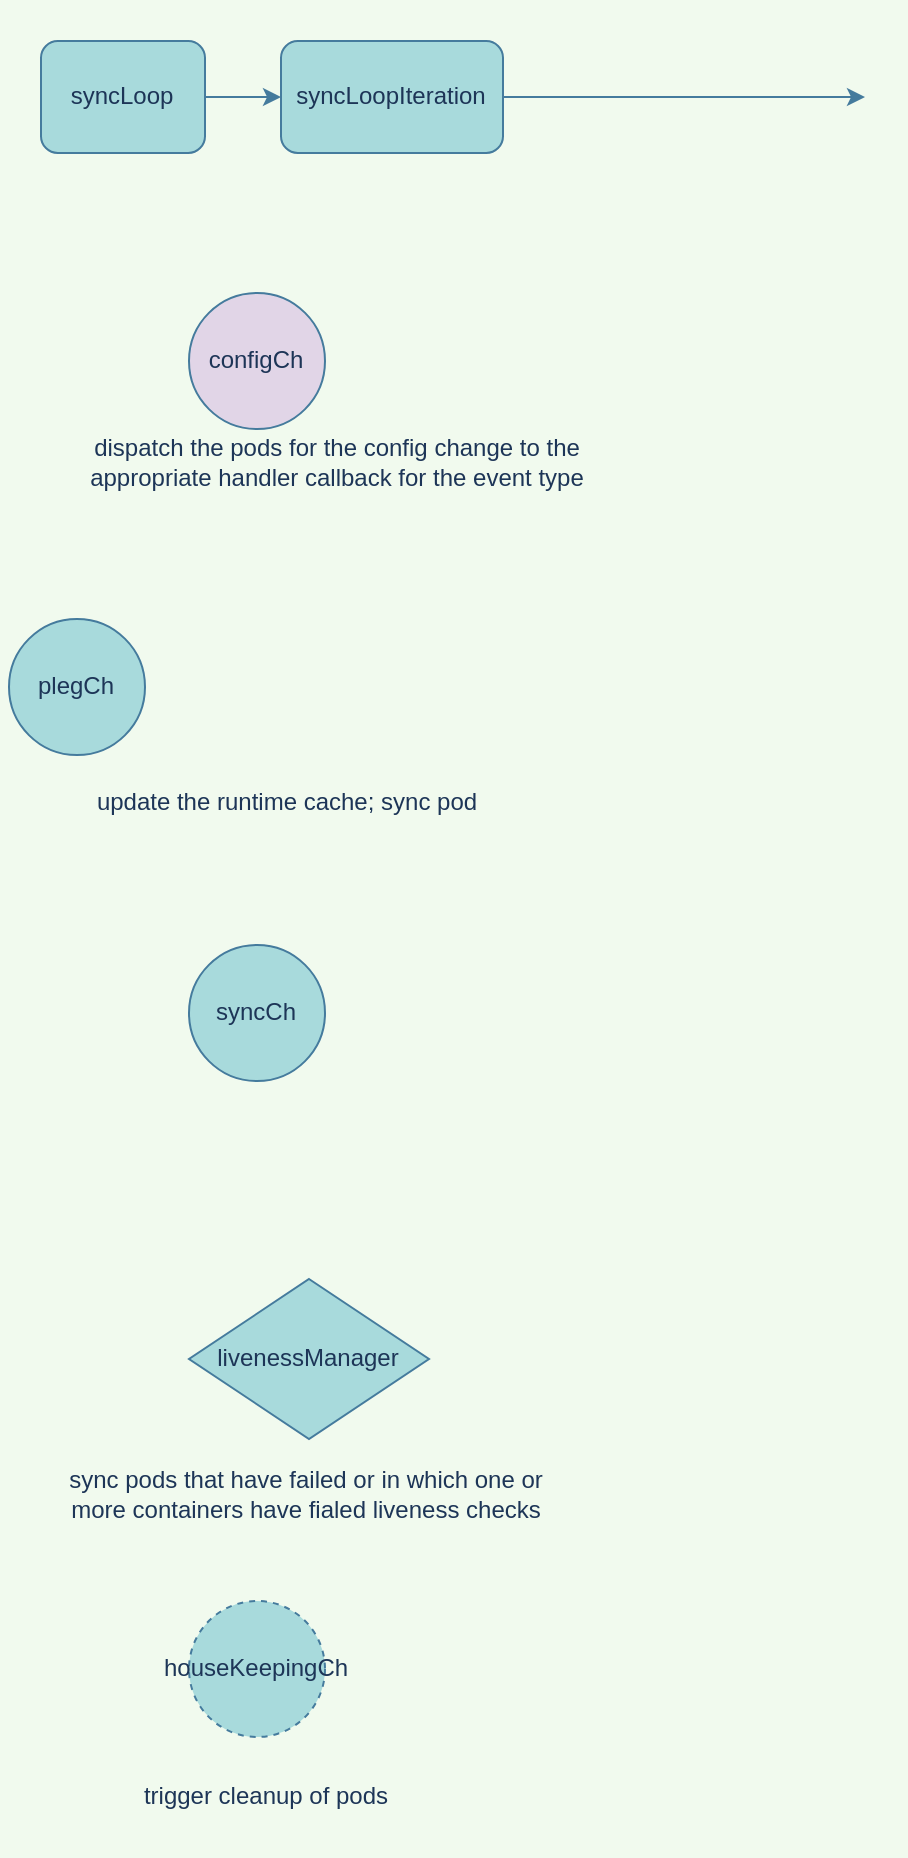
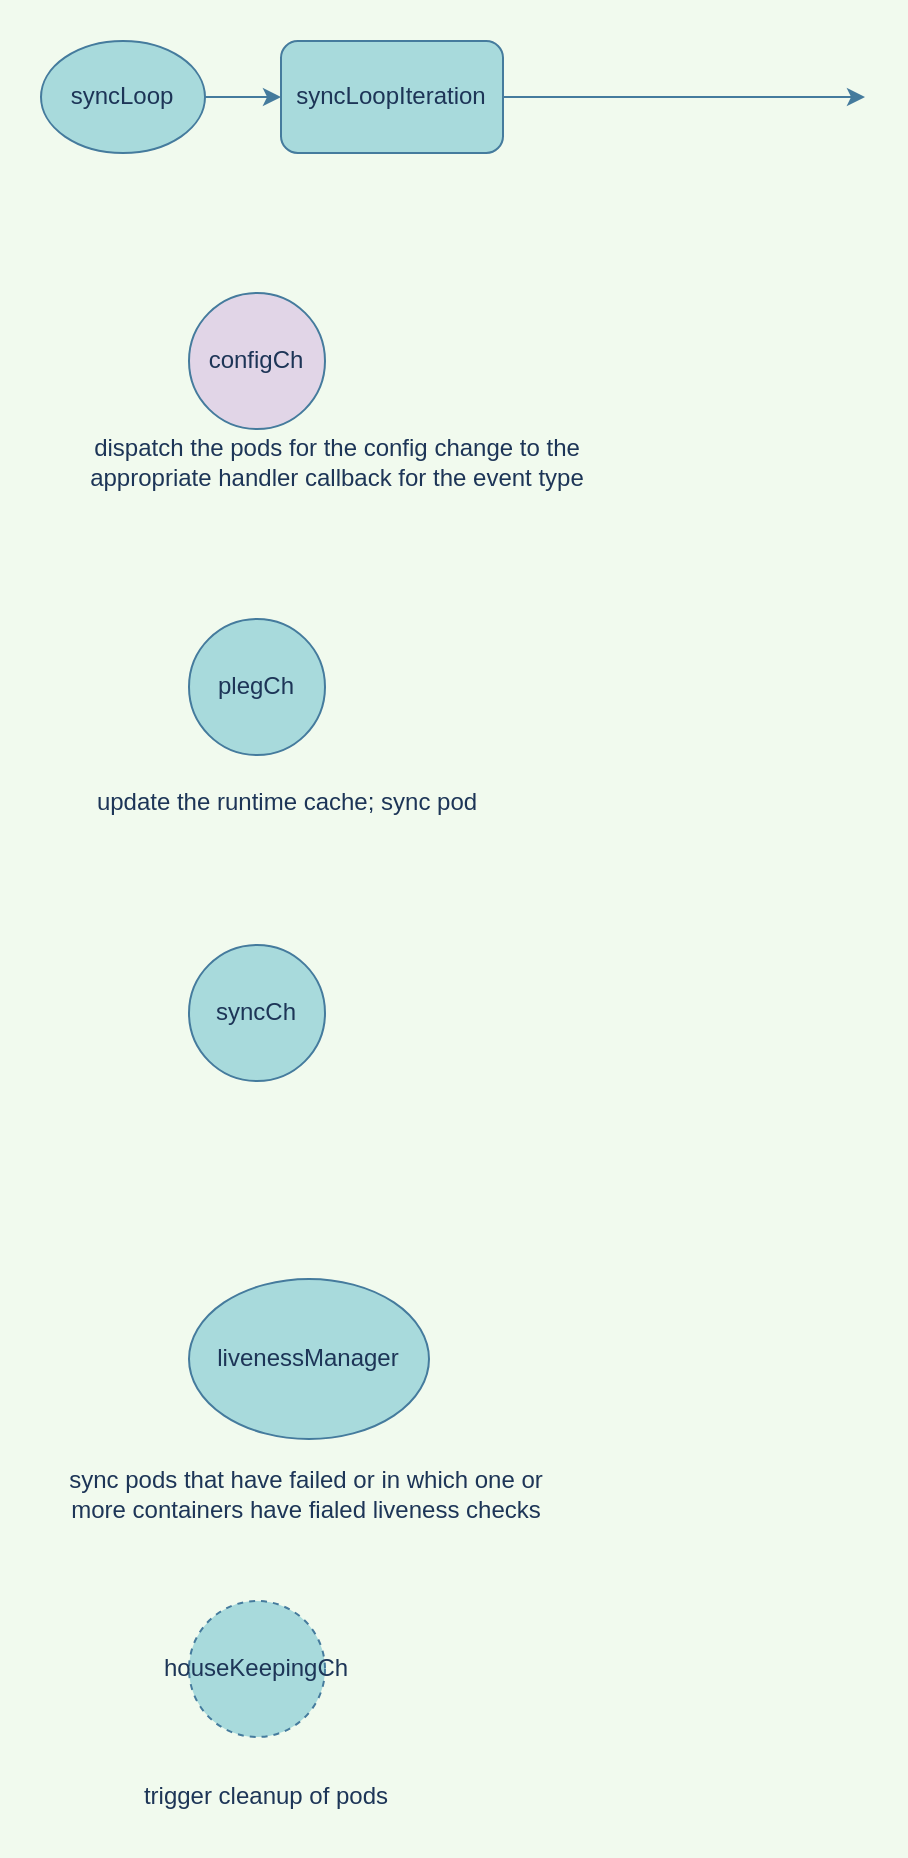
  <mxCell id="0" />
  <mxCell id="1" parent="0" />
  <mxCell id="2" style="edgeStyle=orthogonalEdgeStyle;curved=0;rounded=1;sketch=0;orthogonalLoop=1;jettySize=auto;html=1;exitX=1;exitY=0.5;exitDx=0;exitDy=0;entryX=0;entryY=0.5;entryDx=0;entryDy=0;strokeColor=#457B9D;fillColor=#A8DADC;fontColor=#1D3557;" edge="1" parent="1" source="3" target="5"><mxGeometry relative="1" as="geometry" /></mxCell>
- <mxCell id="3" value="syncLoop" style="rounded=1;whiteSpace=wrap;html=1;sketch=0;strokeColor=#457B9D;fillColor=#A8DADC;fontColor=#1D3557;" vertex="1" parent="1"><mxGeometry x="20" y="20" width="82" height="56" as="geometry" /></mxCell>
+ <mxCell id="3" value="syncLoop" style="ellipse;whiteSpace=wrap;html=1;sketch=0;strokeColor=#457B9D;fillColor=#A8DADC;fontColor=#1D3557;" vertex="1" parent="1"><mxGeometry x="20" y="20" width="82" height="56" as="geometry" /></mxCell>
  <mxCell id="4" style="edgeStyle=orthogonalEdgeStyle;curved=0;rounded=1;sketch=0;orthogonalLoop=1;jettySize=auto;html=1;exitX=1;exitY=0.5;exitDx=0;exitDy=0;strokeColor=#457B9D;fillColor=#A8DADC;fontColor=#1D3557;" edge="1" parent="1" source="5"><mxGeometry relative="1" as="geometry"><mxPoint x="432" y="48" as="targetPoint" /></mxGeometry></mxCell>
  <mxCell id="5" value="syncLoopIteration" style="rounded=1;whiteSpace=wrap;html=1;sketch=0;strokeColor=#457B9D;fillColor=#A8DADC;fontColor=#1D3557;" vertex="1" parent="1"><mxGeometry x="140" y="20" width="111" height="56" as="geometry" /></mxCell>
  <mxCell id="6" value="configCh" style="ellipse;whiteSpace=wrap;html=1;aspect=fixed;rounded=0;sketch=0;strokeColor=#457B9D;fillColor=#e1d5e7;fontColor=#1D3557;" vertex="1" parent="1"><mxGeometry x="94" y="146" width="68" height="68" as="geometry" /></mxCell>
- <mxCell id="7" value="plegCh" style="ellipse;whiteSpace=wrap;html=1;aspect=fixed;rounded=0;sketch=0;strokeColor=#457B9D;fillColor=#A8DADC;fontColor=#1D3557;" vertex="1" parent="1"><mxGeometry x="4" y="309" width="68" height="68" as="geometry" /></mxCell>
+ <mxCell id="7" value="plegCh" style="ellipse;whiteSpace=wrap;html=1;aspect=fixed;rounded=0;sketch=0;strokeColor=#457B9D;fillColor=#A8DADC;fontColor=#1D3557;" vertex="1" parent="1"><mxGeometry x="94" y="309" width="68" height="68" as="geometry" /></mxCell>
  <mxCell id="8" value="syncCh" style="ellipse;whiteSpace=wrap;html=1;aspect=fixed;rounded=0;sketch=0;strokeColor=#457B9D;fillColor=#A8DADC;fontColor=#1D3557;" vertex="1" parent="1"><mxGeometry x="94" y="472" width="68" height="68" as="geometry" /></mxCell>
- <mxCell id="9" value="livenessManager" style="rhombus;whiteSpace=wrap;html=1;sketch=0;strokeColor=#457B9D;fillColor=#A8DADC;fontColor=#1D3557;" vertex="1" parent="1"><mxGeometry x="94" y="639" width="120" height="80" as="geometry" /></mxCell>
+ <mxCell id="9" value="livenessManager" style="ellipse;whiteSpace=wrap;html=1;rounded=0;sketch=0;strokeColor=#457B9D;fillColor=#A8DADC;fontColor=#1D3557;" vertex="1" parent="1"><mxGeometry x="94" y="639" width="120" height="80" as="geometry" /></mxCell>
  <mxCell id="10" value="houseKeepingCh" style="ellipse;whiteSpace=wrap;html=1;aspect=fixed;rounded=0;sketch=0;strokeColor=#457B9D;fillColor=#A8DADC;fontColor=#1D3557;dashed=1;" vertex="1" parent="1"><mxGeometry x="94" y="800" width="68" height="68" as="geometry" /></mxCell>
  <mxCell id="11" value="dispatch the pods for the config change to the appropriate handler callback for the event type" style="text;html=1;strokeColor=none;fillColor=none;align=center;verticalAlign=middle;whiteSpace=wrap;rounded=0;sketch=0;fontColor=#1D3557;" vertex="1" parent="1"><mxGeometry x="39" y="221" width="259" height="20" as="geometry" /></mxCell>
  <mxCell id="12" value="update the runtime cache; sync pod" style="text;html=1;strokeColor=none;fillColor=none;align=center;verticalAlign=middle;whiteSpace=wrap;rounded=0;sketch=0;fontColor=#1D3557;" vertex="1" parent="1"><mxGeometry x="39" y="391" width="209" height="20" as="geometry" /></mxCell>
  <mxCell id="13" value="trigger cleanup of pods" style="text;html=1;strokeColor=none;fillColor=none;align=center;verticalAlign=middle;whiteSpace=wrap;rounded=0;sketch=0;fontColor=#1D3557;" vertex="1" parent="1"><mxGeometry x="39" y="888" width="188" height="19" as="geometry" /></mxCell>
  <mxCell id="14" value="sync pods that have failed or in which one or more containers have fialed liveness checks" style="text;html=1;strokeColor=none;fillColor=none;align=center;verticalAlign=middle;whiteSpace=wrap;rounded=0;sketch=0;fontColor=#1D3557;" vertex="1" parent="1"><mxGeometry x="24" y="739" width="258" height="16" as="geometry" /></mxCell>
